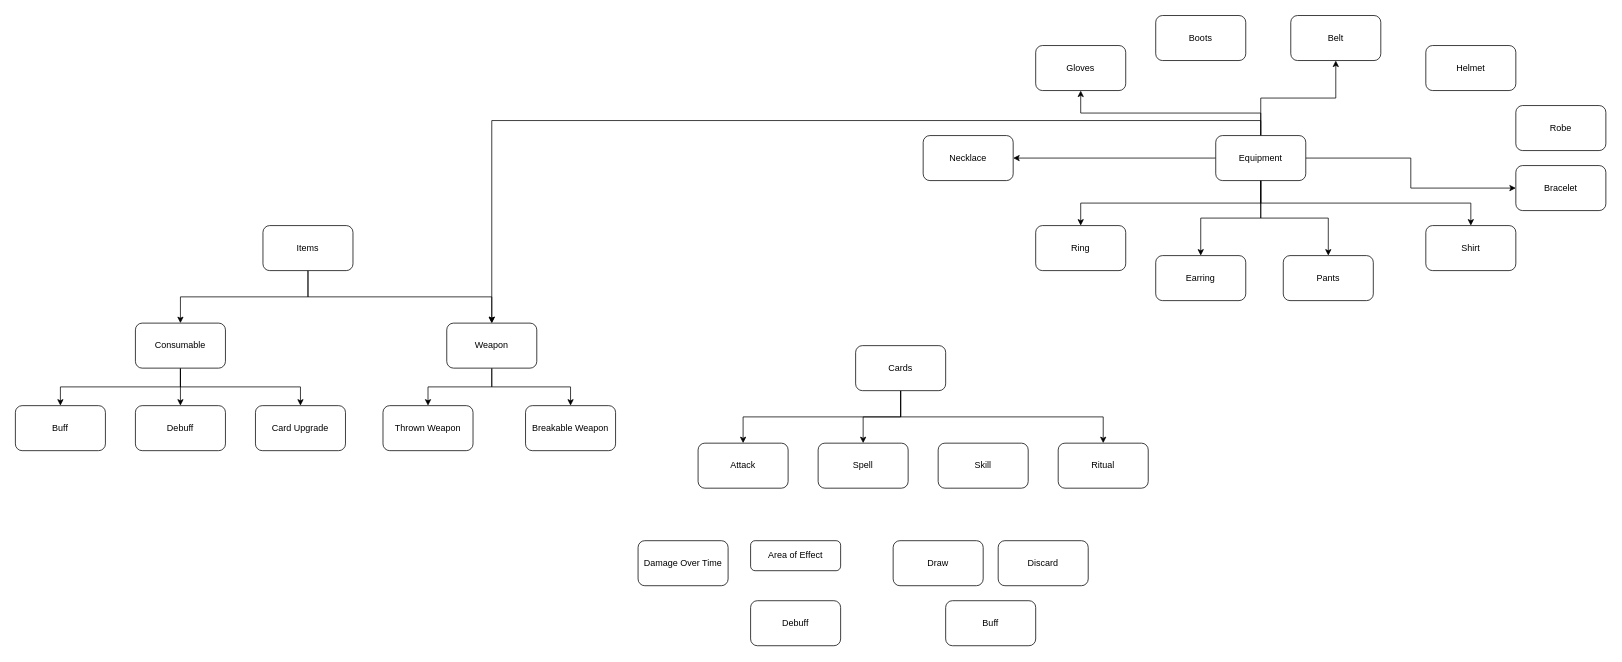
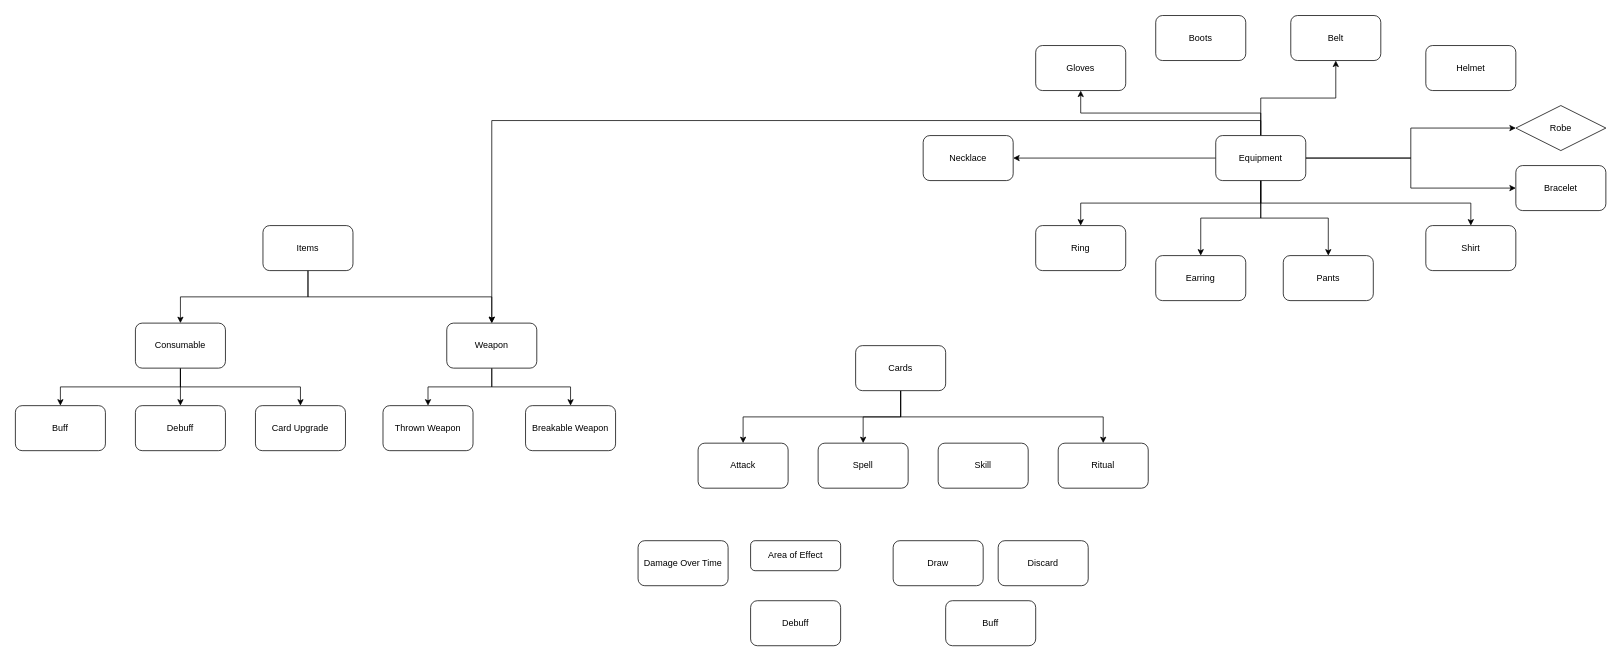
  <mxCell id="0" />
  <mxCell id="1" parent="0" />
  <mxCell id="2" style="edgeStyle=orthogonalEdgeStyle;rounded=0;orthogonalLoop=1;jettySize=auto;html=1;exitX=0.5;exitY=1;exitDx=0;exitDy=0;entryX=0.5;entryY=0;entryDx=0;entryDy=0;" edge="1" parent="1" source="4" target="23"><mxGeometry relative="1" as="geometry" /></mxCell>
  <mxCell id="3" style="edgeStyle=orthogonalEdgeStyle;rounded=0;orthogonalLoop=1;jettySize=auto;html=1;exitX=0.5;exitY=1;exitDx=0;exitDy=0;entryX=0.5;entryY=0;entryDx=0;entryDy=0;" edge="1" parent="1" source="4" target="26"><mxGeometry relative="1" as="geometry" /></mxCell>
  <mxCell id="4" value="Items" style="rounded=1;whiteSpace=wrap;html=1;" vertex="1" parent="1"><mxGeometry x="350" y="300" width="120" height="60" as="geometry" /></mxCell>
  <mxCell id="5" style="edgeStyle=orthogonalEdgeStyle;rounded=0;orthogonalLoop=1;jettySize=auto;html=1;exitX=0.5;exitY=1;exitDx=0;exitDy=0;entryX=0.5;entryY=0;entryDx=0;entryDy=0;" edge="1" parent="1" source="8" target="32"><mxGeometry relative="1" as="geometry" /></mxCell>
  <mxCell id="6" style="edgeStyle=orthogonalEdgeStyle;rounded=0;orthogonalLoop=1;jettySize=auto;html=1;exitX=0.5;exitY=1;exitDx=0;exitDy=0;entryX=0.5;entryY=0;entryDx=0;entryDy=0;" edge="1" parent="1" source="8" target="33"><mxGeometry relative="1" as="geometry" /></mxCell>
  <mxCell id="7" style="edgeStyle=orthogonalEdgeStyle;rounded=0;orthogonalLoop=1;jettySize=auto;html=1;exitX=0.5;exitY=1;exitDx=0;exitDy=0;entryX=0.5;entryY=0;entryDx=0;entryDy=0;" edge="1" parent="1" source="8" target="34"><mxGeometry relative="1" as="geometry" /></mxCell>
  <mxCell id="8" value="Cards" style="rounded=1;whiteSpace=wrap;html=1;" vertex="1" parent="1"><mxGeometry x="1140" y="460" width="120" height="60" as="geometry" /></mxCell>
+ <mxCell id="9" style="edgeStyle=orthogonalEdgeStyle;rounded=0;orthogonalLoop=1;jettySize=auto;html=1;exitX=1;exitY=0.5;exitDx=0;exitDy=0;entryX=0;entryY=0.5;entryDx=0;entryDy=0;" edge="1" parent="1" source="19" target="41"><mxGeometry relative="1" as="geometry" /></mxCell>
  <mxCell id="10" style="edgeStyle=orthogonalEdgeStyle;rounded=0;orthogonalLoop=1;jettySize=auto;html=1;exitX=0.5;exitY=1;exitDx=0;exitDy=0;entryX=0.5;entryY=0;entryDx=0;entryDy=0;" edge="1" parent="1" source="19" target="42"><mxGeometry relative="1" as="geometry" /></mxCell>
  <mxCell id="11" style="edgeStyle=orthogonalEdgeStyle;rounded=0;orthogonalLoop=1;jettySize=auto;html=1;exitX=0;exitY=0.5;exitDx=0;exitDy=0;entryX=1;entryY=0.5;entryDx=0;entryDy=0;" edge="1" parent="1" source="19" target="36"><mxGeometry relative="1" as="geometry" /></mxCell>
  <mxCell id="12" style="edgeStyle=orthogonalEdgeStyle;rounded=0;orthogonalLoop=1;jettySize=auto;html=1;exitX=0.5;exitY=0;exitDx=0;exitDy=0;entryX=0.5;entryY=1;entryDx=0;entryDy=0;" edge="1" parent="1" source="19" target="38"><mxGeometry relative="1" as="geometry" /></mxCell>
  <mxCell id="13" style="edgeStyle=orthogonalEdgeStyle;rounded=0;orthogonalLoop=1;jettySize=auto;html=1;exitX=0.5;exitY=0;exitDx=0;exitDy=0;" edge="1" parent="1" source="19" target="26"><mxGeometry relative="1" as="geometry" /></mxCell>
  <mxCell id="14" style="edgeStyle=orthogonalEdgeStyle;rounded=0;orthogonalLoop=1;jettySize=auto;html=1;exitX=0.5;exitY=1;exitDx=0;exitDy=0;entryX=0.5;entryY=0;entryDx=0;entryDy=0;" edge="1" parent="1" source="19" target="37"><mxGeometry relative="1" as="geometry" /></mxCell>
  <mxCell id="15" style="edgeStyle=orthogonalEdgeStyle;rounded=0;orthogonalLoop=1;jettySize=auto;html=1;exitX=0.5;exitY=1;exitDx=0;exitDy=0;entryX=0.5;entryY=0;entryDx=0;entryDy=0;" edge="1" parent="1" source="19" target="43"><mxGeometry relative="1" as="geometry" /></mxCell>
  <mxCell id="16" style="edgeStyle=orthogonalEdgeStyle;rounded=0;orthogonalLoop=1;jettySize=auto;html=1;exitX=0.5;exitY=1;exitDx=0;exitDy=0;entryX=0.5;entryY=0;entryDx=0;entryDy=0;" edge="1" parent="1" source="19" target="44"><mxGeometry relative="1" as="geometry" /></mxCell>
  <mxCell id="17" style="edgeStyle=orthogonalEdgeStyle;rounded=0;orthogonalLoop=1;jettySize=auto;html=1;exitX=0.5;exitY=0;exitDx=0;exitDy=0;entryX=0.5;entryY=1;entryDx=0;entryDy=0;" edge="1" parent="1" source="19" target="45"><mxGeometry relative="1" as="geometry" /></mxCell>
  <mxCell id="18" style="edgeStyle=orthogonalEdgeStyle;rounded=0;orthogonalLoop=1;jettySize=auto;html=1;exitX=1;exitY=0.5;exitDx=0;exitDy=0;entryX=0;entryY=0.5;entryDx=0;entryDy=0;" edge="1" parent="1" source="19" target="46"><mxGeometry relative="1" as="geometry" /></mxCell>
  <mxCell id="19" value="Equipment" style="rounded=1;whiteSpace=wrap;html=1;" vertex="1" parent="1"><mxGeometry x="1620" y="180" width="120" height="60" as="geometry" /></mxCell>
  <mxCell id="20" style="edgeStyle=orthogonalEdgeStyle;rounded=0;orthogonalLoop=1;jettySize=auto;html=1;exitX=0.5;exitY=1;exitDx=0;exitDy=0;entryX=0.5;entryY=0;entryDx=0;entryDy=0;" edge="1" parent="1" source="23" target="28"><mxGeometry relative="1" as="geometry" /></mxCell>
  <mxCell id="21" style="edgeStyle=orthogonalEdgeStyle;rounded=0;orthogonalLoop=1;jettySize=auto;html=1;exitX=0.5;exitY=1;exitDx=0;exitDy=0;entryX=0.5;entryY=0;entryDx=0;entryDy=0;" edge="1" parent="1" source="23" target="27"><mxGeometry relative="1" as="geometry" /></mxCell>
  <mxCell id="22" style="edgeStyle=orthogonalEdgeStyle;rounded=0;orthogonalLoop=1;jettySize=auto;html=1;exitX=0.5;exitY=1;exitDx=0;exitDy=0;entryX=0.5;entryY=0;entryDx=0;entryDy=0;" edge="1" parent="1" source="23" target="29"><mxGeometry relative="1" as="geometry" /></mxCell>
  <mxCell id="23" value="Consumable" style="rounded=1;whiteSpace=wrap;html=1;" vertex="1" parent="1"><mxGeometry x="180" y="430" width="120" height="60" as="geometry" /></mxCell>
  <mxCell id="24" style="edgeStyle=orthogonalEdgeStyle;rounded=0;orthogonalLoop=1;jettySize=auto;html=1;exitX=0.5;exitY=1;exitDx=0;exitDy=0;entryX=0.5;entryY=0;entryDx=0;entryDy=0;" edge="1" parent="1" source="26" target="30"><mxGeometry relative="1" as="geometry" /></mxCell>
  <mxCell id="25" style="edgeStyle=orthogonalEdgeStyle;rounded=0;orthogonalLoop=1;jettySize=auto;html=1;exitX=0.5;exitY=1;exitDx=0;exitDy=0;entryX=0.5;entryY=0;entryDx=0;entryDy=0;" edge="1" parent="1" source="26" target="31"><mxGeometry relative="1" as="geometry" /></mxCell>
  <mxCell id="26" value="Weapon" style="rounded=1;whiteSpace=wrap;html=1;" vertex="1" parent="1"><mxGeometry x="595" y="430" width="120" height="60" as="geometry" /></mxCell>
  <mxCell id="27" value="Buff" style="rounded=1;whiteSpace=wrap;html=1;" vertex="1" parent="1"><mxGeometry x="20" y="540" width="120" height="60" as="geometry" /></mxCell>
  <mxCell id="28" value="Debuff" style="rounded=1;whiteSpace=wrap;html=1;" vertex="1" parent="1"><mxGeometry x="180" y="540" width="120" height="60" as="geometry" /></mxCell>
  <mxCell id="29" value="Card Upgrade" style="rounded=1;whiteSpace=wrap;html=1;" vertex="1" parent="1"><mxGeometry x="340" y="540" width="120" height="60" as="geometry" /></mxCell>
  <mxCell id="30" value="Thrown Weapon" style="rounded=1;whiteSpace=wrap;html=1;" vertex="1" parent="1"><mxGeometry x="510" y="540" width="120" height="60" as="geometry" /></mxCell>
  <mxCell id="31" value="Breakable Weapon" style="rounded=1;whiteSpace=wrap;html=1;" vertex="1" parent="1"><mxGeometry x="700" y="540" width="120" height="60" as="geometry" /></mxCell>
  <mxCell id="32" value="Attack" style="rounded=1;whiteSpace=wrap;html=1;" vertex="1" parent="1"><mxGeometry x="930" y="590" width="120" height="60" as="geometry" /></mxCell>
  <mxCell id="33" value="Spell" style="rounded=1;whiteSpace=wrap;html=1;" vertex="1" parent="1"><mxGeometry x="1090" y="590" width="120" height="60" as="geometry" /></mxCell>
  <mxCell id="34" value="Ritual" style="rounded=1;whiteSpace=wrap;html=1;" vertex="1" parent="1"><mxGeometry x="1410" y="590" width="120" height="60" as="geometry" /></mxCell>
  <mxCell id="35" value="Skill" style="rounded=1;whiteSpace=wrap;html=1;" vertex="1" parent="1"><mxGeometry x="1250" y="590" width="120" height="60" as="geometry" /></mxCell>
  <mxCell id="36" value="Necklace" style="rounded=1;whiteSpace=wrap;html=1;" vertex="1" parent="1"><mxGeometry x="1230" y="180" width="120" height="60" as="geometry" /></mxCell>
  <mxCell id="37" value="Ring" style="rounded=1;whiteSpace=wrap;html=1;" vertex="1" parent="1"><mxGeometry x="1380" y="300" width="120" height="60" as="geometry" /></mxCell>
  <mxCell id="38" value="Gloves" style="rounded=1;whiteSpace=wrap;html=1;" vertex="1" parent="1"><mxGeometry x="1380" y="60" width="120" height="60" as="geometry" /></mxCell>
  <mxCell id="39" value="Boots" style="rounded=1;whiteSpace=wrap;html=1;" vertex="1" parent="1"><mxGeometry x="1540" y="20" width="120" height="60" as="geometry" /></mxCell>
  <mxCell id="40" value="Helmet" style="rounded=1;whiteSpace=wrap;html=1;" vertex="1" parent="1"><mxGeometry x="1900" y="60" width="120" height="60" as="geometry" /></mxCell>
- <mxCell id="41" value="Robe" style="rounded=1;whiteSpace=wrap;html=1;" vertex="1" parent="1"><mxGeometry x="2020" y="140" width="120" height="60" as="geometry" /></mxCell>
+ <mxCell id="41" value="Robe" style="rhombus;whiteSpace=wrap;html=1;" vertex="1" parent="1"><mxGeometry x="2020" y="140" width="120" height="60" as="geometry" /></mxCell>
  <mxCell id="42" value="Earring" style="rounded=1;whiteSpace=wrap;html=1;" vertex="1" parent="1"><mxGeometry x="1540" y="340" width="120" height="60" as="geometry" /></mxCell>
  <mxCell id="43" value="Shirt" style="rounded=1;whiteSpace=wrap;html=1;" vertex="1" parent="1"><mxGeometry x="1900" y="300" width="120" height="60" as="geometry" /></mxCell>
  <mxCell id="44" value="Pants" style="rounded=1;whiteSpace=wrap;html=1;" vertex="1" parent="1"><mxGeometry x="1710" y="340" width="120" height="60" as="geometry" /></mxCell>
  <mxCell id="45" value="Belt" style="rounded=1;whiteSpace=wrap;html=1;" vertex="1" parent="1"><mxGeometry x="1720" y="20" width="120" height="60" as="geometry" /></mxCell>
  <mxCell id="46" value="Bracelet" style="rounded=1;whiteSpace=wrap;html=1;" vertex="1" parent="1"><mxGeometry x="2020" y="220" width="120" height="60" as="geometry" /></mxCell>
  <mxCell id="47" value="Area of Effect" style="rounded=1;whiteSpace=wrap;html=1;" vertex="1" parent="1"><mxGeometry x="1000" y="720" width="120" height="40" as="geometry" /></mxCell>
  <mxCell id="48" value="Damage Over Time" style="rounded=1;whiteSpace=wrap;html=1;" vertex="1" parent="1"><mxGeometry x="850" y="720" width="120" height="60" as="geometry" /></mxCell>
  <mxCell id="49" value="Debuff" style="rounded=1;whiteSpace=wrap;html=1;" vertex="1" parent="1"><mxGeometry x="1000" y="800" width="120" height="60" as="geometry" /></mxCell>
  <mxCell id="50" value="Buff" style="rounded=1;whiteSpace=wrap;html=1;" vertex="1" parent="1"><mxGeometry x="1260" y="800" width="120" height="60" as="geometry" /></mxCell>
  <mxCell id="51" value="Draw" style="rounded=1;whiteSpace=wrap;html=1;" vertex="1" parent="1"><mxGeometry x="1190" y="720" width="120" height="60" as="geometry" /></mxCell>
  <mxCell id="52" value="Discard" style="rounded=1;whiteSpace=wrap;html=1;" vertex="1" parent="1"><mxGeometry x="1330" y="720" width="120" height="60" as="geometry" /></mxCell>
